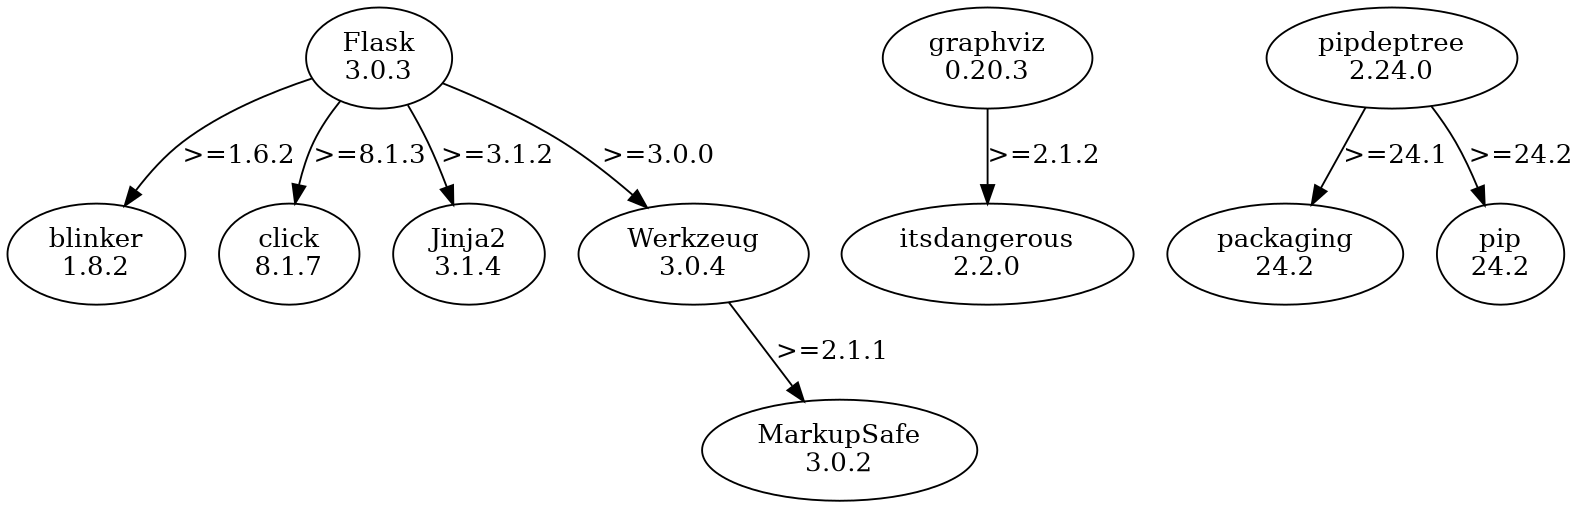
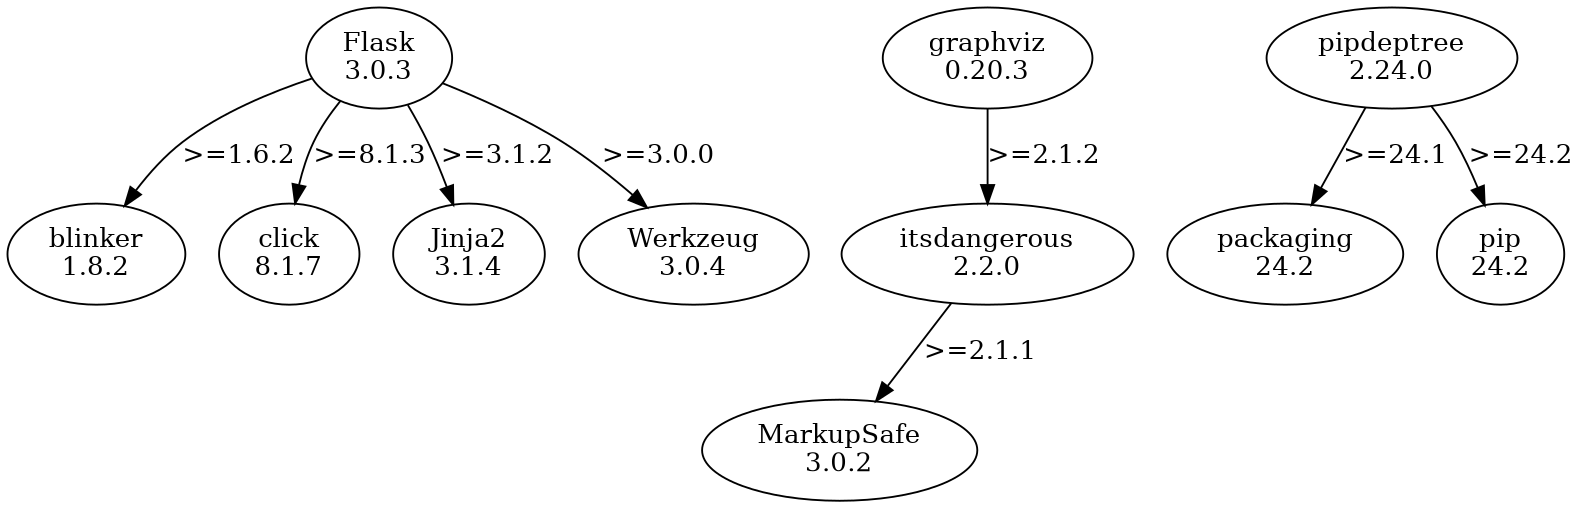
  digraph {
    n1 [label="blinker\n1.8.2"]
    n2 [label="click\n8.1.7"]
    n3 [label="Flask\n3.0.3"]
    n4 [label="Jinja2\n3.1.4"]
    n5 [label="Werkzeug\n3.0.4"]
    n6 [label="itsdangerous\n2.2.0"]
    n7 [label="MarkupSafe\n3.0.2"]
    n8 [label="graphviz\n0.20.3"]
    n9 [label="packaging\n24.2"]
    n10 [label="pip\n24.2"]
    n11 [label="pipdeptree\n2.24.0"]
    n3 -> n1 [label=">=1.6.2"]
    n3 -> n2 [label=">=8.1.3"]
    n3 -> n4 [label=">=3.1.2"]
    n3 -> n5 [label=">=3.0.0"]
-   n5 -> n7 [label=">=2.1.1"]
+   n6 -> n7 [label=">=2.1.1"]
    n8 -> n6 [label=">=2.1.2"]
    n11 -> n9 [label=">=24.1"]
    n11 -> n10 [label=">=24.2"]
  }
